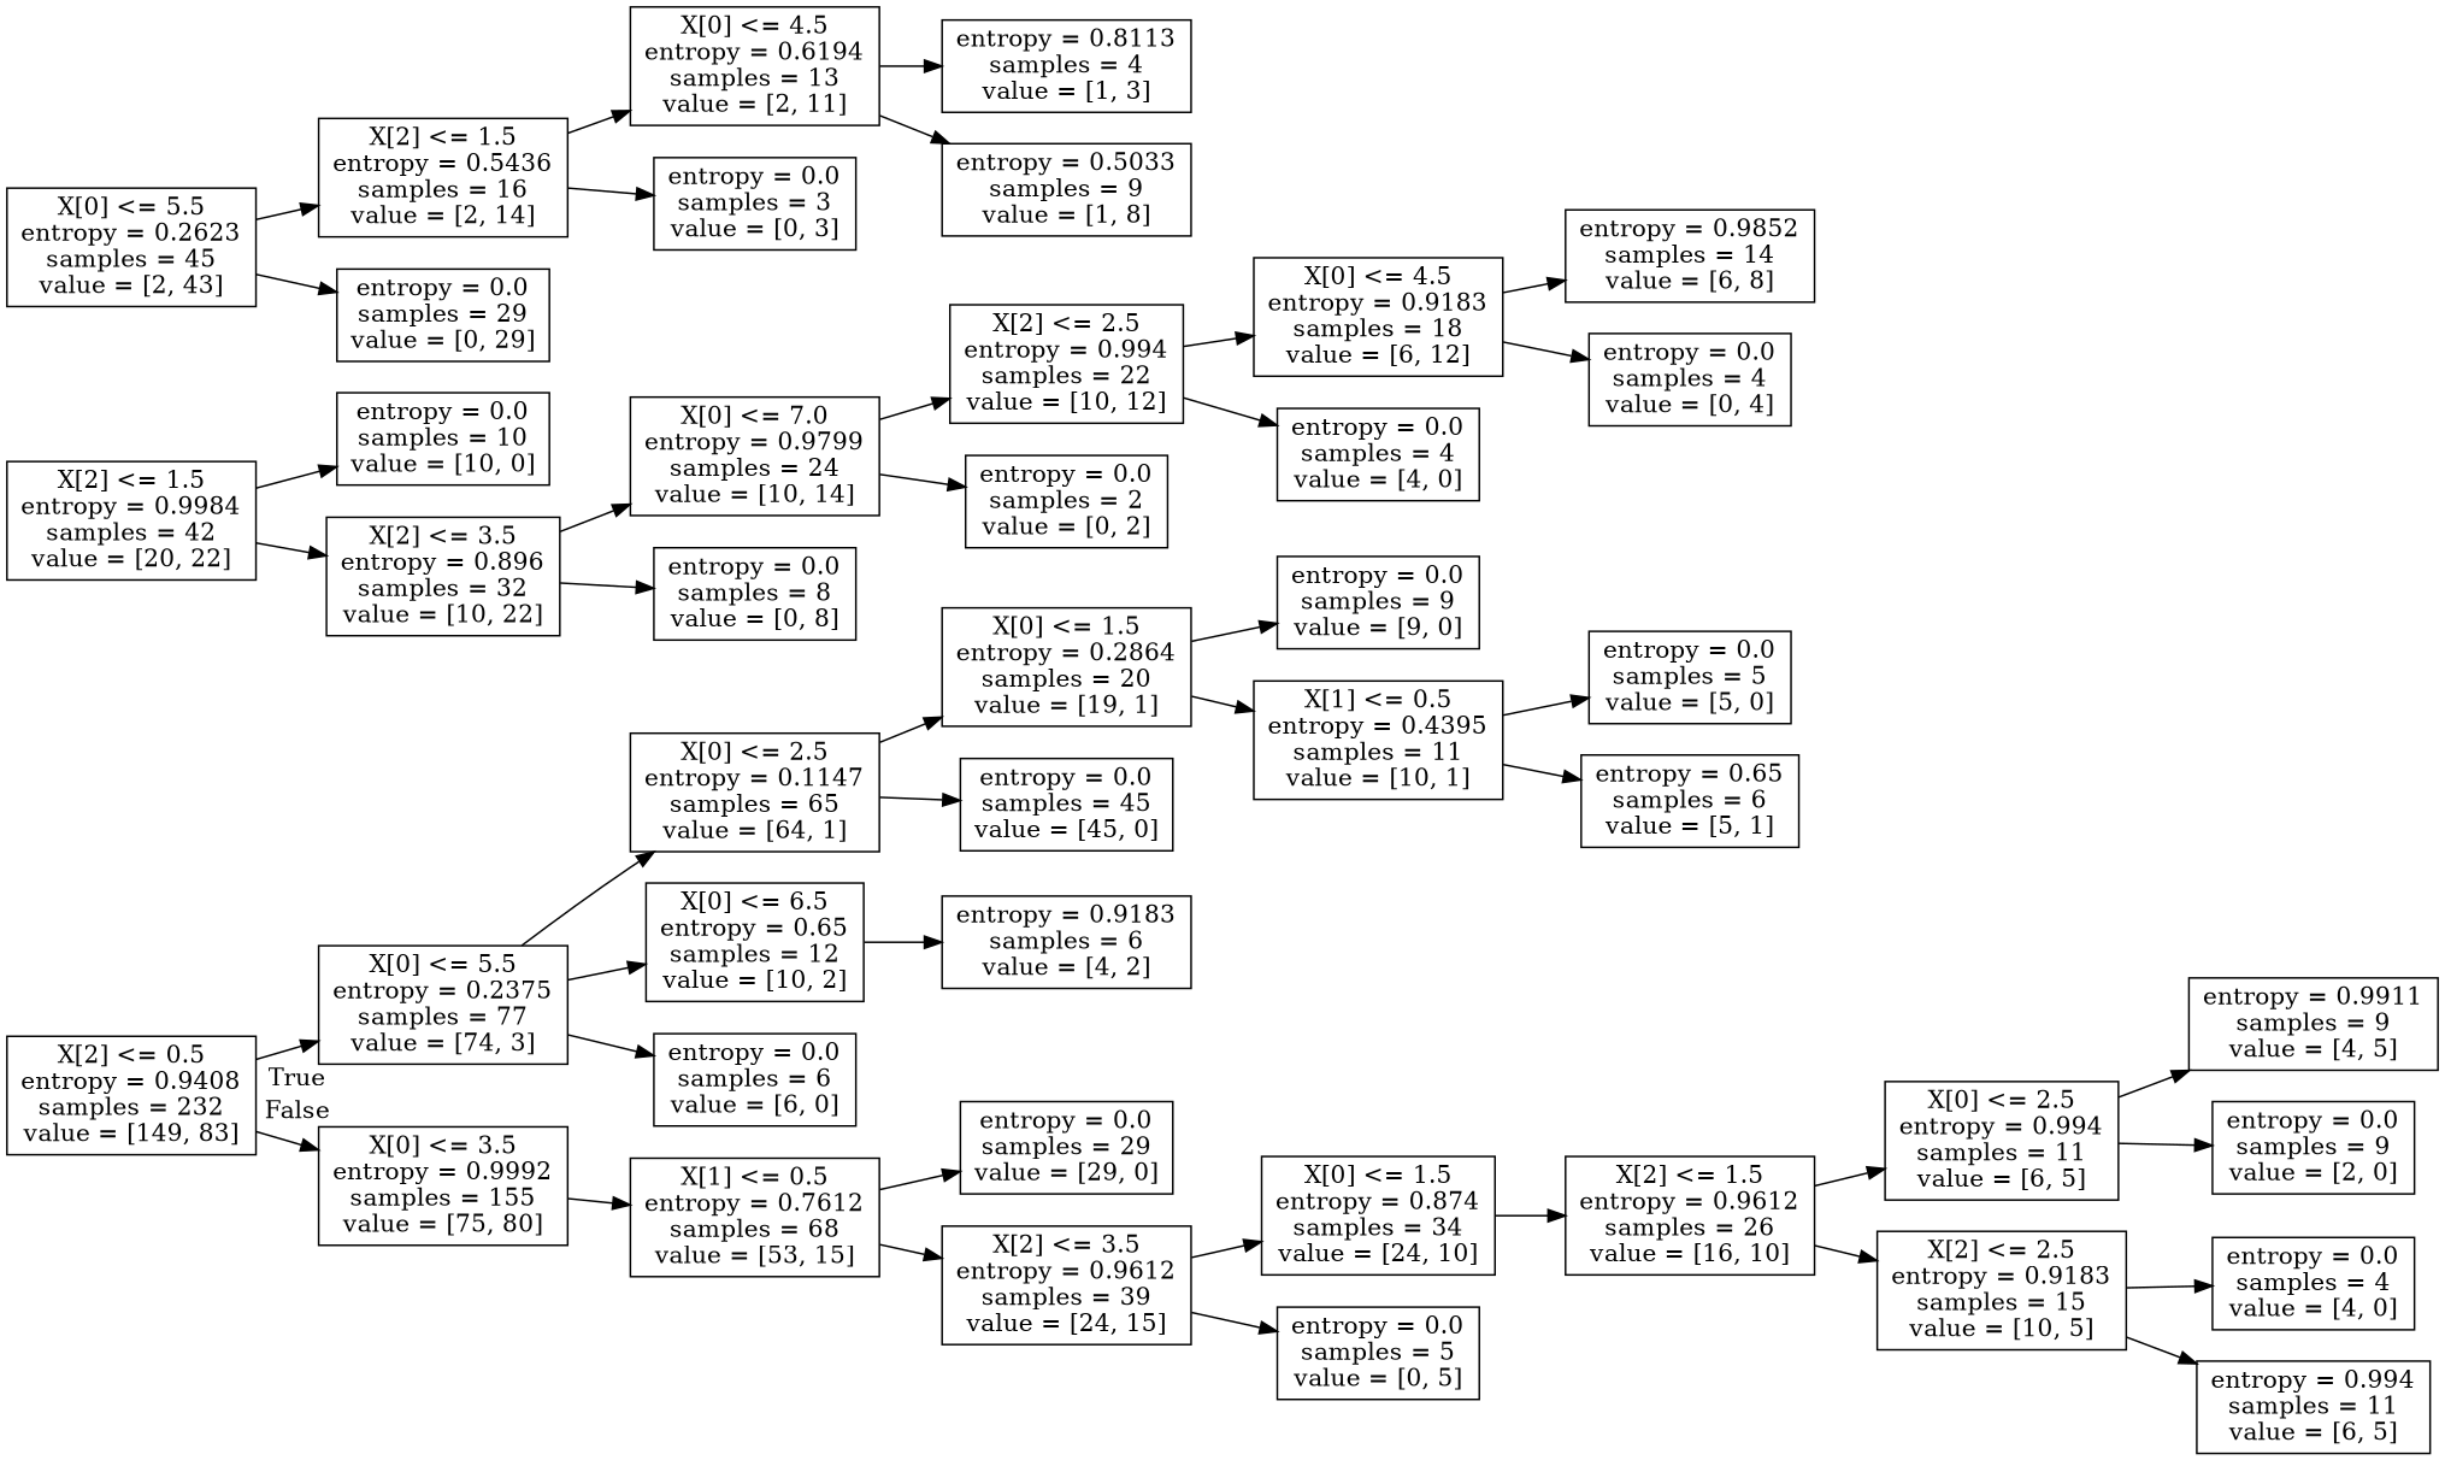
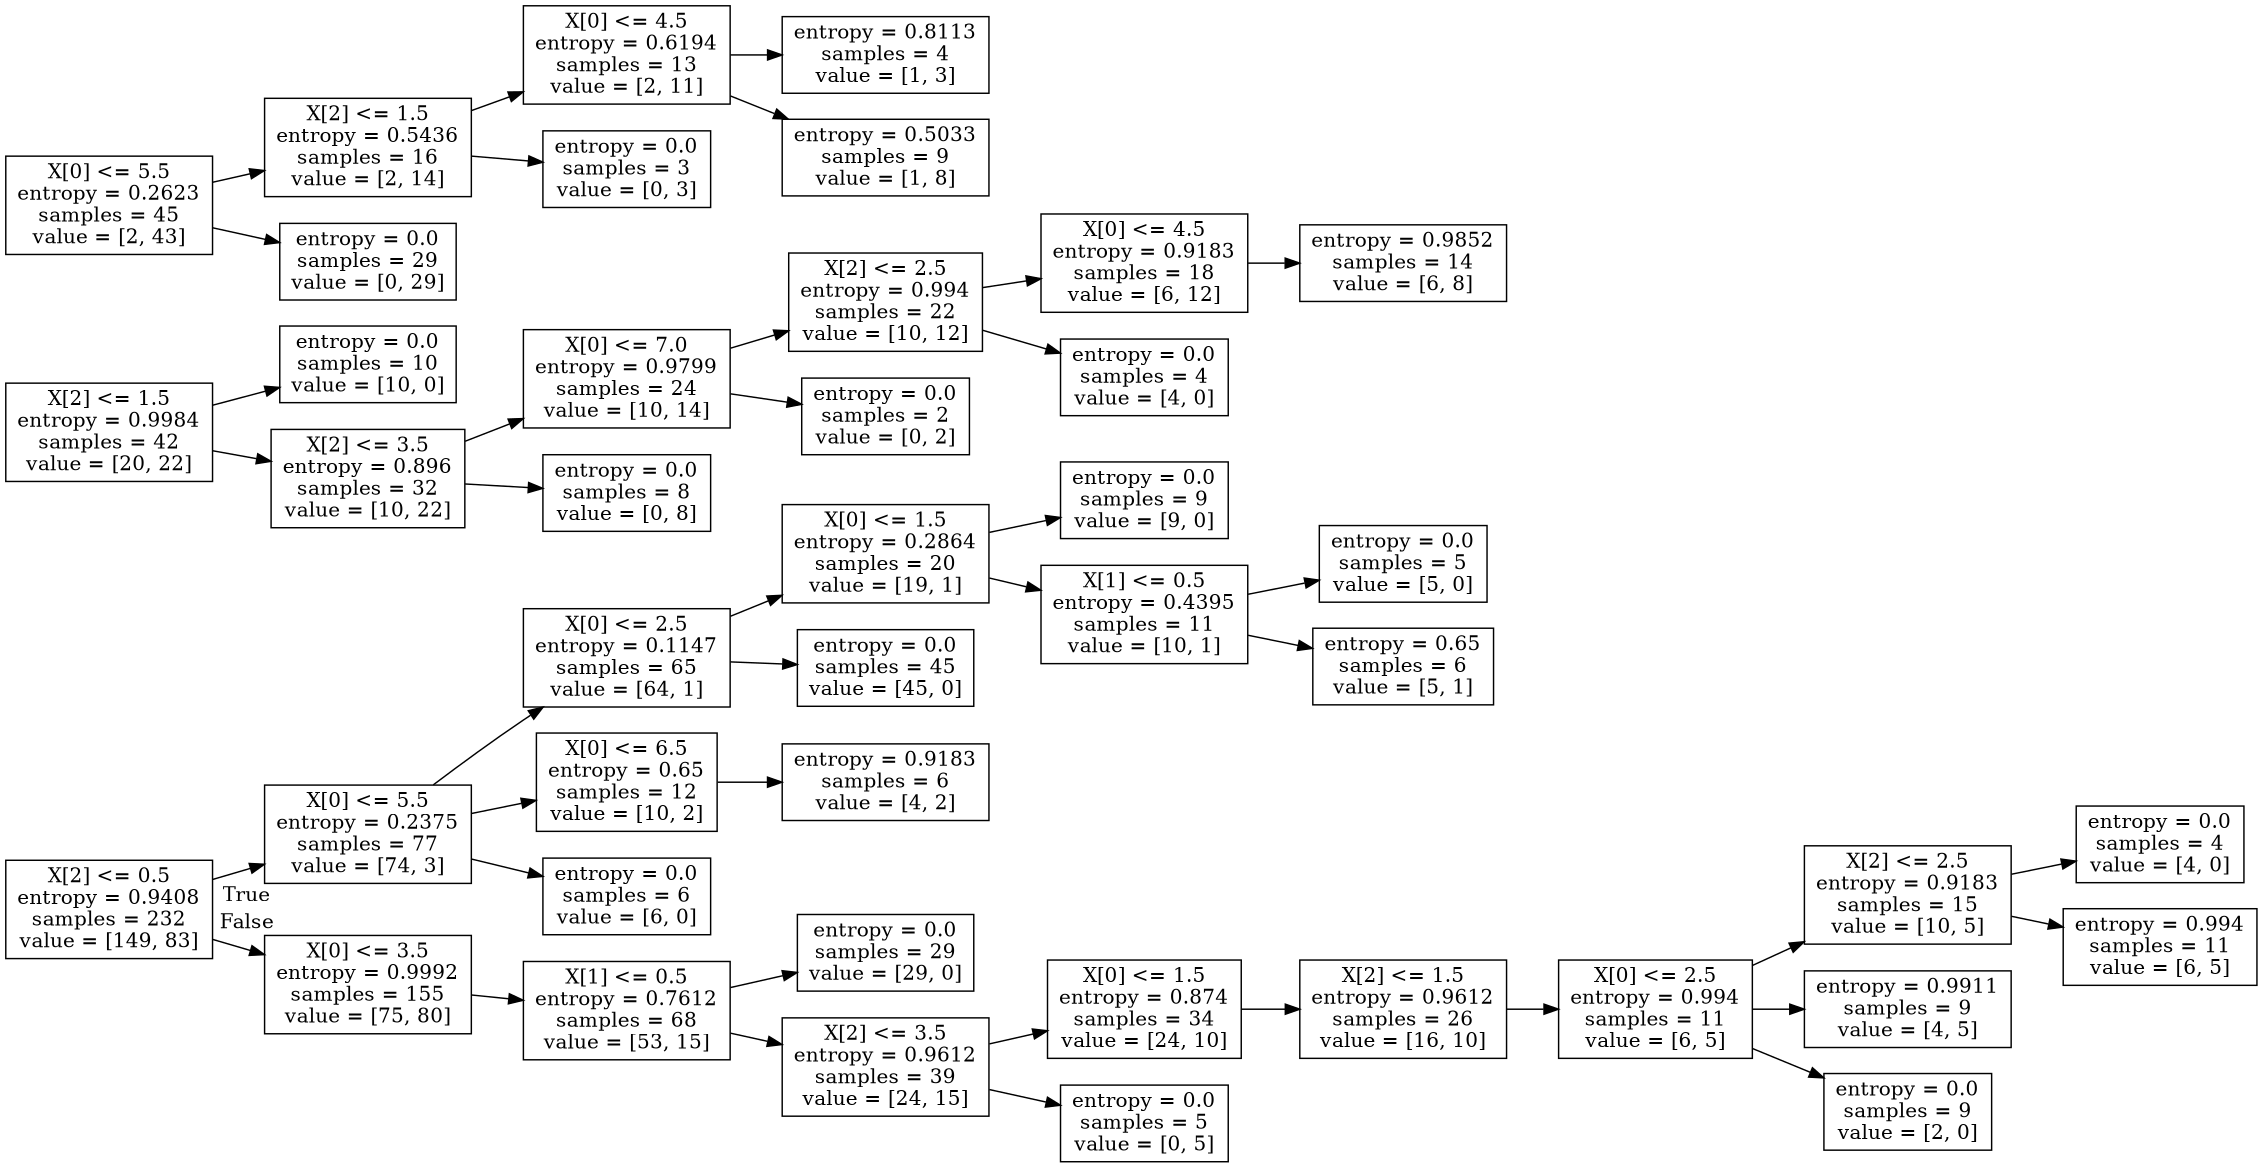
  digraph {
    rankdir=LR
    node [shape=box]
    n1 [label="X[2] <= 0.5\nentropy = 0.9408\nsamples = 232\nvalue = [149, 83]"]
    n2 [label="X[0] <= 5.5\nentropy = 0.2375\nsamples = 77\nvalue = [74, 3]"]
    n3 [label="X[0] <= 3.5\nentropy = 0.9992\nsamples = 155\nvalue = [75, 80]"]
    n4 [label="X[0] <= 2.5\nentropy = 0.1147\nsamples = 65\nvalue = [64, 1]"]
    n5 [label="X[0] <= 6.5\nentropy = 0.65\nsamples = 12\nvalue = [10, 2]"]
    n6 [label="entropy = 0.0\nsamples = 6\nvalue = [6, 0]"]
    n7 [label="X[1] <= 0.5\nentropy = 0.7612\nsamples = 68\nvalue = [53, 15]"]
    n8 [label="X[0] <= 1.5\nentropy = 0.2864\nsamples = 20\nvalue = [19, 1]"]
    n9 [label="entropy = 0.0\nsamples = 45\nvalue = [45, 0]"]
    n10 [label="entropy = 0.9183\nsamples = 6\nvalue = [4, 2]"]
    n11 [label="entropy = 0.0\nsamples = 9\nvalue = [9, 0]"]
    n12 [label="X[1] <= 0.5\nentropy = 0.4395\nsamples = 11\nvalue = [10, 1]"]
    n13 [label="entropy = 0.0\nsamples = 5\nvalue = [5, 0]"]
    n14 [label="entropy = 0.65\nsamples = 6\nvalue = [5, 1]"]
    n15 [label="entropy = 0.0\nsamples = 29\nvalue = [29, 0]"]
    n16 [label="X[2] <= 3.5\nentropy = 0.9612\nsamples = 39\nvalue = [24, 15]"]
    n17 [label="X[0] <= 1.5\nentropy = 0.874\nsamples = 34\nvalue = [24, 10]"]
    n18 [label="entropy = 0.0\nsamples = 5\nvalue = [0, 5]"]
    n19 [label="X[2] <= 1.5\nentropy = 0.9612\nsamples = 26\nvalue = [16, 10]"]
    n20 [label="X[0] <= 2.5\nentropy = 0.994\nsamples = 11\nvalue = [6, 5]"]
    n21 [label="X[2] <= 2.5\nentropy = 0.9183\nsamples = 15\nvalue = [10, 5]"]
    n22 [label="entropy = 0.9911\nsamples = 9\nvalue = [4, 5]"]
    n23 [label="entropy = 0.0\nsamples = 9\nvalue = [2, 0]"]
    n24 [label="entropy = 0.0\nsamples = 4\nvalue = [4, 0]"]
    n25 [label="entropy = 0.994\nsamples = 11\nvalue = [6, 5]"]
    n26 [label="X[2] <= 1.5\nentropy = 0.9984\nsamples = 42\nvalue = [20, 22]"]
    n27 [label="entropy = 0.0\nsamples = 10\nvalue = [10, 0]"]
    n28 [label="X[2] <= 3.5\nentropy = 0.896\nsamples = 32\nvalue = [10, 22]"]
    n29 [label="X[0] <= 5.5\nentropy = 0.2623\nsamples = 45\nvalue = [2, 43]"]
    n30 [label="X[2] <= 1.5\nentropy = 0.5436\nsamples = 16\nvalue = [2, 14]"]
    n31 [label="entropy = 0.0\nsamples = 29\nvalue = [0, 29]"]
    n32 [label="X[0] <= 7.0\nentropy = 0.9799\nsamples = 24\nvalue = [10, 14]"]
    n33 [label="entropy = 0.0\nsamples = 8\nvalue = [0, 8]"]
    n34 [label="X[2] <= 2.5\nentropy = 0.994\nsamples = 22\nvalue = [10, 12]"]
    n35 [label="entropy = 0.0\nsamples = 2\nvalue = [0, 2]"]
    n36 [label="X[0] <= 4.5\nentropy = 0.9183\nsamples = 18\nvalue = [6, 12]"]
    n37 [label="entropy = 0.0\nsamples = 4\nvalue = [4, 0]"]
    n38 [label="entropy = 0.9852\nsamples = 14\nvalue = [6, 8]"]
-   n39 [label="entropy = 0.0\nsamples = 4\nvalue = [0, 4]"]
    n40 [label="X[0] <= 4.5\nentropy = 0.6194\nsamples = 13\nvalue = [2, 11]"]
    n41 [label="entropy = 0.0\nsamples = 3\nvalue = [0, 3]"]
    n42 [label="entropy = 0.8113\nsamples = 4\nvalue = [1, 3]"]
    n43 [label="entropy = 0.5033\nsamples = 9\nvalue = [1, 8]"]
    n1 -> n2 [headlabel=True labelangle=45 labeldistance=2.5]
    n1 -> n3 [headlabel=False labelangle=-45 labeldistance=2.5]
    n2 -> n4
    n2 -> n5
    n2 -> n6
    n3 -> n7
    n4 -> n8
    n4 -> n9
    n5 -> n10
    n7 -> n15
    n7 -> n16
    n8 -> n11
    n8 -> n12
    n12 -> n13
    n12 -> n14
    n16 -> n17
    n16 -> n18
    n17 -> n19
    n19 -> n20
-   n19 -> n21
+   n20 -> n21
    n20 -> n22
    n20 -> n23
    n21 -> n24
    n21 -> n25
    n26 -> n27
    n26 -> n28
    n28 -> n32
    n28 -> n33
    n29 -> n30
    n29 -> n31
    n30 -> n40
    n30 -> n41
    n32 -> n34
    n32 -> n35
    n34 -> n36
    n34 -> n37
    n36 -> n38
-   n36 -> n39
    n40 -> n42
    n40 -> n43
  }
